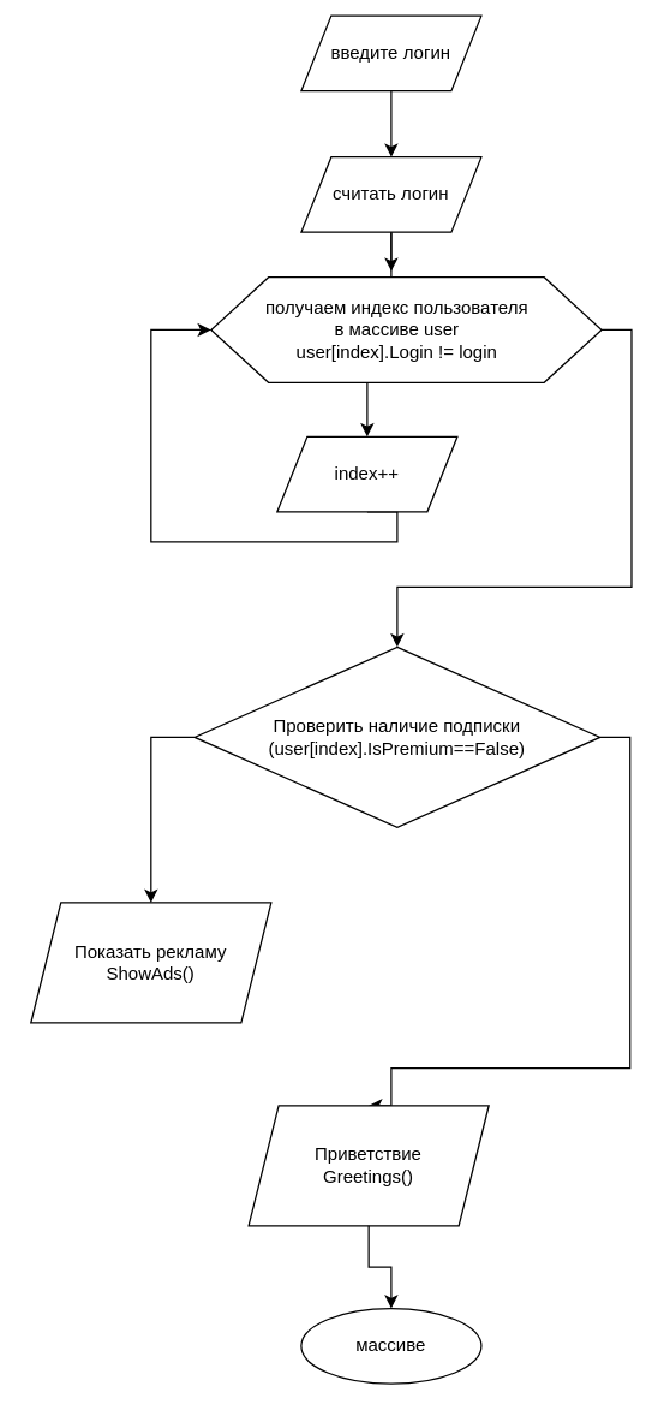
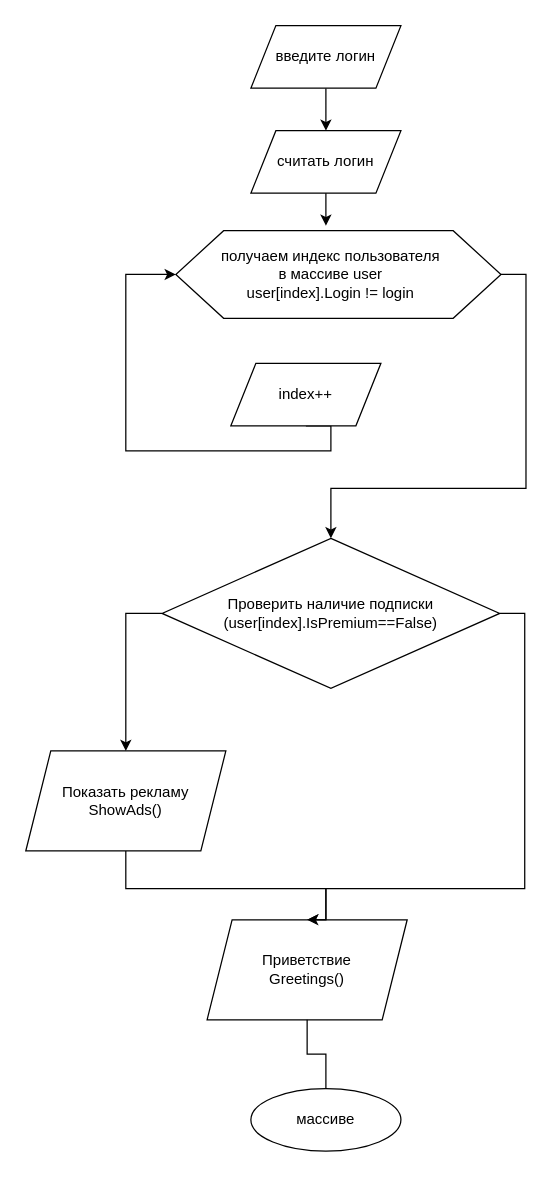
  <mxCell id="0" />
  <mxCell id="1" parent="0" />
  <mxCell id="2" value="" style="edgeStyle=orthogonalEdgeStyle;rounded=0;orthogonalLoop=1;jettySize=auto;html=1;" edge="1" parent="1" source="3" target="5"><mxGeometry relative="1" as="geometry" /></mxCell>
- <mxCell id="3" value="введите логин" style="shape=parallelogram;perimeter=parallelogramPerimeter;whiteSpace=wrap;html=1;fixedSize=1;" vertex="1" parent="1"><mxGeometry x="200" y="10" width="120" height="50" as="geometry" /></mxCell>
- <mxCell id="4" value="" style="edgeStyle=orthogonalEdgeStyle;rounded=0;orthogonalLoop=1;jettySize=auto;html=1;" edge="1" parent="1" source="5" target="14"><mxGeometry relative="1" as="geometry" /></mxCell>
+ <mxCell id="3" value="введите логин" style="shape=parallelogram;perimeter=parallelogramPerimeter;whiteSpace=wrap;html=1;fixedSize=1;" vertex="1" parent="1"><mxGeometry x="200" y="20" width="120" height="50" as="geometry" /></mxCell>
  <mxCell id="5" value="&lt;div&gt;считать логин&lt;/div&gt;" style="shape=parallelogram;perimeter=parallelogramPerimeter;whiteSpace=wrap;html=1;fixedSize=1;" vertex="1" parent="1"><mxGeometry x="200" y="104" width="120" height="50" as="geometry" /></mxCell>
  <mxCell id="6" value="" style="endArrow=classic;html=1;exitX=0.5;exitY=1;exitDx=0;exitDy=0;" edge="1" parent="1" source="5"><mxGeometry width="50" height="50" relative="1" as="geometry"><mxPoint x="340" y="220" as="sourcePoint" /><mxPoint x="260" y="180" as="targetPoint" /></mxGeometry></mxCell>
  <mxCell id="7" value="" style="verticalLabelPosition=bottom;verticalAlign=top;html=1;shape=hexagon;perimeter=hexagonPerimeter2;arcSize=6;size=0.147;" vertex="1" parent="1"><mxGeometry x="140" y="184" width="260" height="70" as="geometry" /></mxCell>
  <mxCell id="8" value="&lt;div&gt;получаем индекс пользователя в массиве user&lt;br&gt;&lt;/div&gt;&lt;div&gt;user[index].Login != login&lt;/div&gt;" style="text;html=1;strokeColor=none;fillColor=none;align=center;verticalAlign=middle;whiteSpace=wrap;rounded=0;" vertex="1" parent="1"><mxGeometry x="174" y="194" width="180" height="50" as="geometry" /></mxCell>
  <mxCell id="9" style="edgeStyle=orthogonalEdgeStyle;rounded=0;orthogonalLoop=1;jettySize=auto;html=1;exitX=1;exitY=0.5;exitDx=0;exitDy=0;entryX=0.5;entryY=0;entryDx=0;entryDy=0;" edge="1" parent="1" source="11" target="15"><mxGeometry relative="1" as="geometry"><Array as="points"><mxPoint x="419" y="490" /><mxPoint x="419" y="710" /><mxPoint x="260" y="710" /></Array></mxGeometry></mxCell>
  <mxCell id="10" style="edgeStyle=orthogonalEdgeStyle;rounded=0;orthogonalLoop=1;jettySize=auto;html=1;exitX=0;exitY=0.5;exitDx=0;exitDy=0;" edge="1" parent="1" source="11" target="17"><mxGeometry relative="1" as="geometry" /></mxCell>
  <mxCell id="11" value="&lt;div&gt;Проверить наличие подписки&lt;br&gt;&lt;/div&gt;&lt;div&gt;(user[index].IsPremium==False)&lt;/div&gt;" style="rhombus;whiteSpace=wrap;html=1;" vertex="1" parent="1"><mxGeometry x="129" y="430" width="270" height="120" as="geometry" /></mxCell>
  <mxCell id="12" style="edgeStyle=orthogonalEdgeStyle;rounded=0;orthogonalLoop=1;jettySize=auto;html=1;exitX=0.5;exitY=1;exitDx=0;exitDy=0;entryX=0;entryY=0.5;entryDx=0;entryDy=0;" edge="1" parent="1" source="14" target="7"><mxGeometry relative="1" as="geometry"><mxPoint x="540" y="240" as="targetPoint" /><Array as="points"><mxPoint x="264" y="360" /><mxPoint x="100" y="360" /><mxPoint x="100" y="219" /></Array></mxGeometry></mxCell>
  <mxCell id="13" style="edgeStyle=orthogonalEdgeStyle;rounded=0;orthogonalLoop=1;jettySize=auto;html=1;exitX=1;exitY=0.5;exitDx=0;exitDy=0;entryX=0.5;entryY=0;entryDx=0;entryDy=0;" edge="1" parent="1" source="7" target="11"><mxGeometry relative="1" as="geometry"><mxPoint x="610" y="200" as="targetPoint" /><Array as="points"><mxPoint x="420" y="219" /><mxPoint x="420" y="390" /></Array></mxGeometry></mxCell>
  <mxCell id="14" value="index++" style="shape=parallelogram;perimeter=parallelogramPerimeter;whiteSpace=wrap;html=1;fixedSize=1;" vertex="1" parent="1"><mxGeometry x="184" y="290" width="120" height="50" as="geometry" /></mxCell>
  <mxCell id="15" value="&lt;div&gt;Приветствие&lt;/div&gt;&lt;div&gt;Greetings()&lt;br&gt;&lt;/div&gt;" style="shape=parallelogram;perimeter=parallelogramPerimeter;whiteSpace=wrap;html=1;fixedSize=1;" vertex="1" parent="1"><mxGeometry x="165" y="735" width="160" height="80" as="geometry" /></mxCell>
+ <mxCell id="16" style="edgeStyle=orthogonalEdgeStyle;rounded=0;orthogonalLoop=1;jettySize=auto;html=1;entryX=0.5;entryY=0;entryDx=0;entryDy=0;" edge="1" parent="1" source="17" target="15"><mxGeometry relative="1" as="geometry"><Array as="points"><mxPoint x="100" y="710" /><mxPoint x="260" y="710" /></Array></mxGeometry></mxCell>
  <mxCell id="17" value="&lt;div&gt;Показать рекламу&lt;br&gt;&lt;/div&gt;&lt;div&gt;ShowAds()&lt;/div&gt;" style="shape=parallelogram;perimeter=parallelogramPerimeter;whiteSpace=wrap;html=1;fixedSize=1;" vertex="1" parent="1"><mxGeometry x="20" y="600" width="160" height="80" as="geometry" /></mxCell>
  <mxCell id="18" value="массиве" style="ellipse;whiteSpace=wrap;html=1;" vertex="1" parent="1"><mxGeometry x="200" y="870" width="120" height="50" as="geometry" /></mxCell>
- <mxCell id="19" style="edgeStyle=orthogonalEdgeStyle;rounded=0;orthogonalLoop=1;jettySize=auto;html=1;exitX=0.5;exitY=1;exitDx=0;exitDy=0;entryX=0.5;entryY=0;entryDx=0;entryDy=0;" edge="1" parent="1" source="15" target="18"><mxGeometry relative="1" as="geometry" /></mxCell>
+ <mxCell id="19" style="edgeStyle=orthogonalEdgeStyle;rounded=0;orthogonalLoop=1;jettySize=auto;html=1;exitX=0.5;exitY=1;exitDx=0;exitDy=0;entryX=0.5;entryY=0;entryDx=0;entryDy=0;endArrow=none;" edge="1" parent="1" source="15" target="18"><mxGeometry relative="1" as="geometry" /></mxCell>
